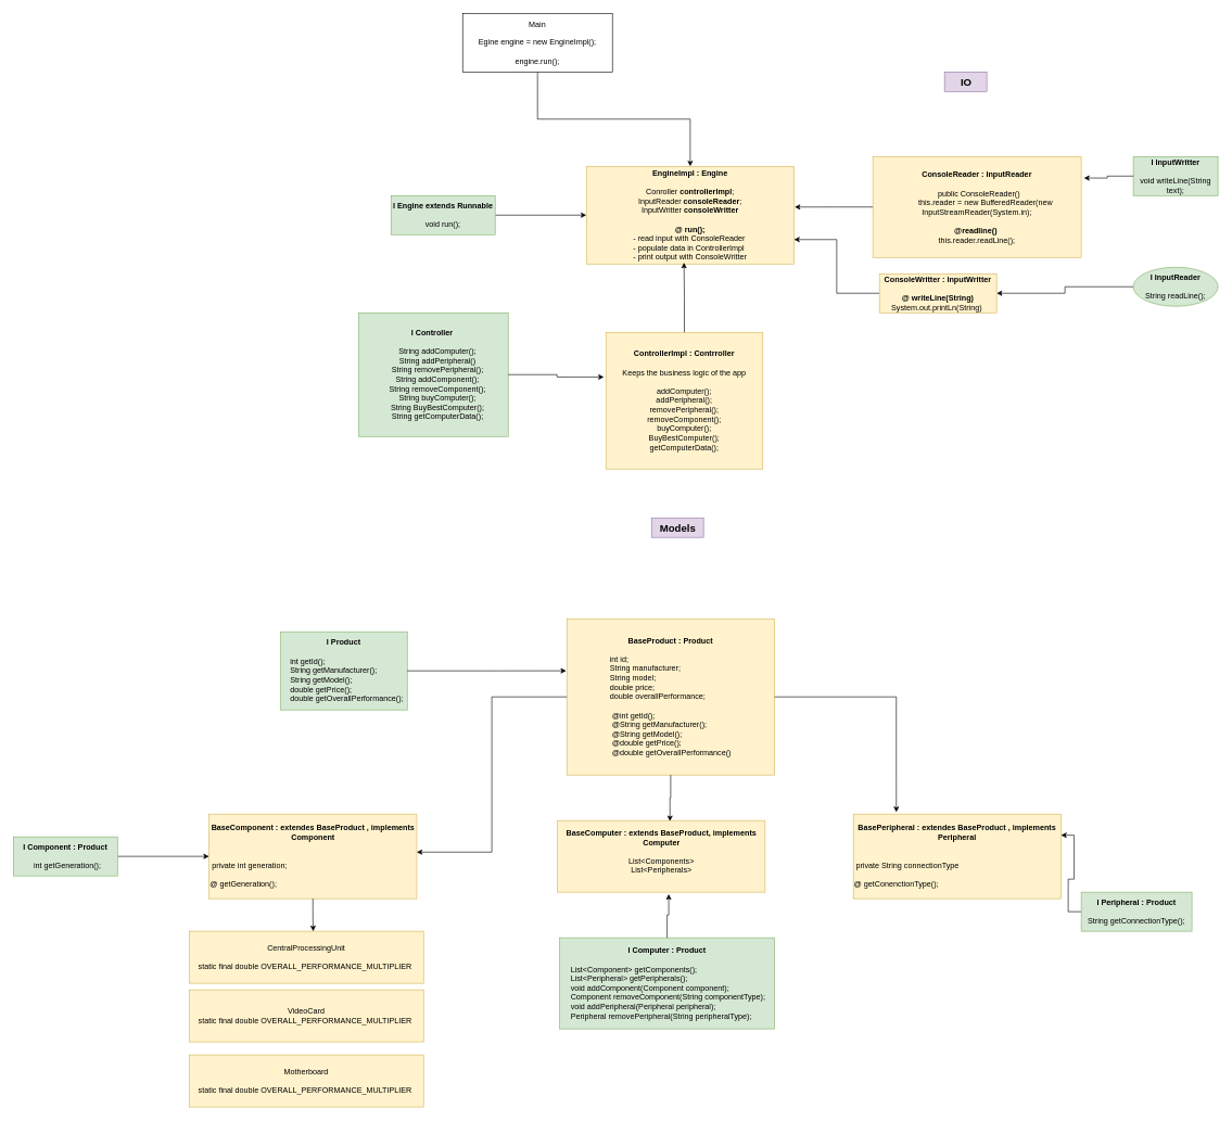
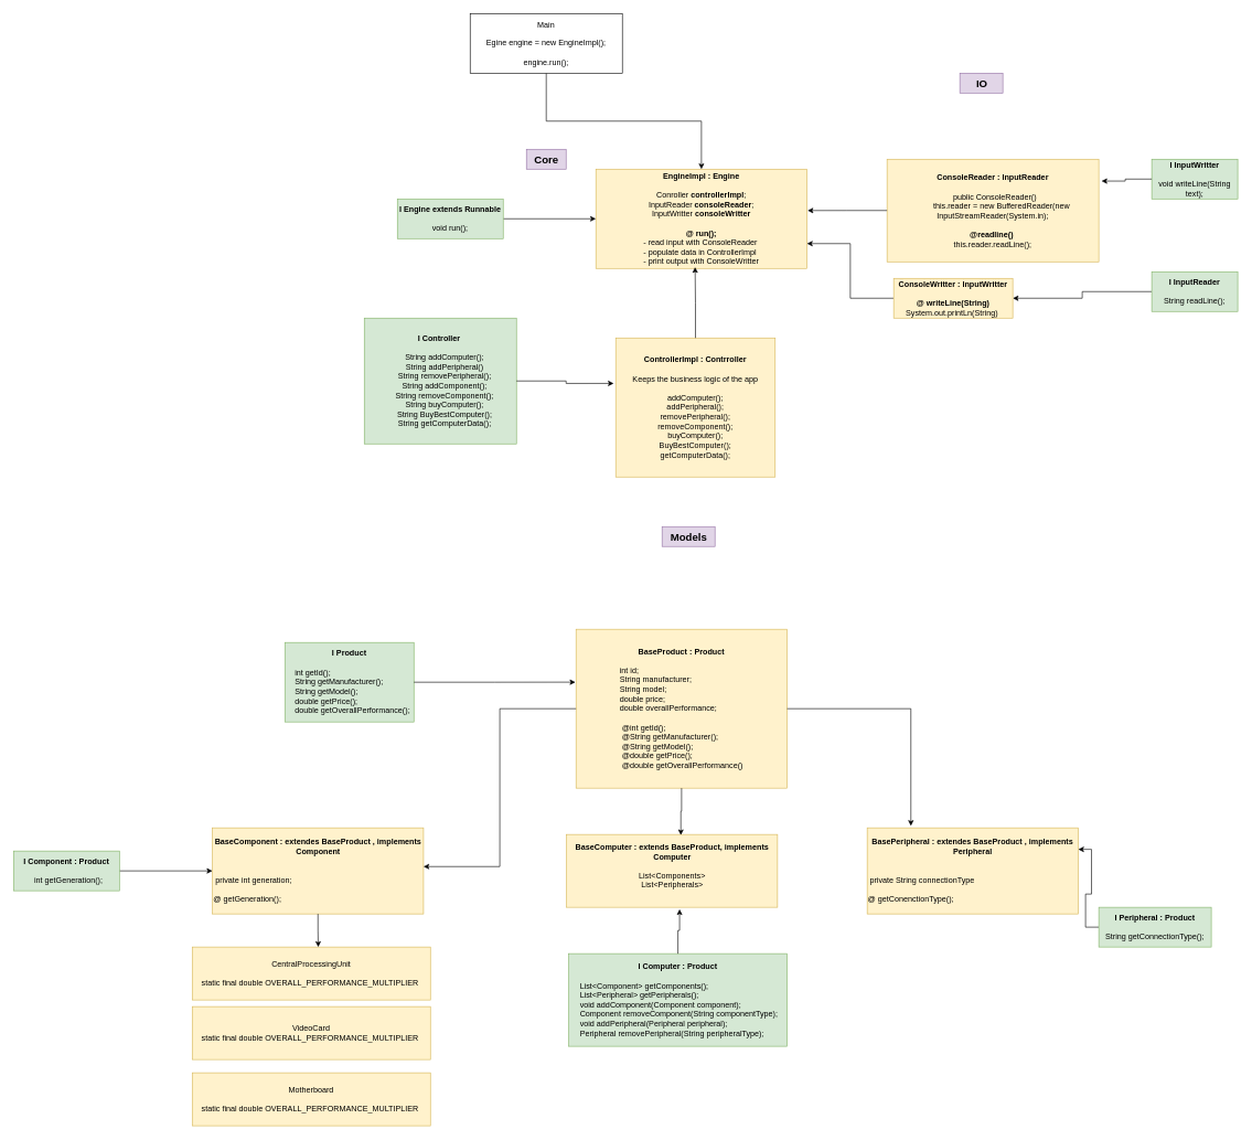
  <mxCell id="0" />
  <mxCell id="1" parent="0" />
  <mxCell id="2" style="edgeStyle=orthogonalEdgeStyle;rounded=0;orthogonalLoop=1;jettySize=auto;html=1;entryX=0;entryY=0.5;entryDx=0;entryDy=0;" edge="1" parent="1" source="3" target="4"><mxGeometry relative="1" as="geometry"><mxPoint x="820" y="300" as="targetPoint" /></mxGeometry></mxCell>
  <mxCell id="3" value="&lt;b&gt;I Engine extends Runnable&lt;br&gt;&lt;/b&gt;&lt;br&gt;void run();" style="whiteSpace=wrap;html=1;fillColor=#d5e8d4;strokeColor=#82b366;" vertex="1" parent="1"><mxGeometry x="600" y="300" width="160" height="60" as="geometry" /></mxCell>
  <mxCell id="4" value="&lt;b&gt;EngineImpl : Engine&lt;br&gt;&lt;/b&gt;&lt;br&gt;Conroller &lt;b&gt;controllerImpl&lt;/b&gt;;&lt;br&gt;InputReader &lt;b&gt;consoleReader&lt;/b&gt;;&lt;br&gt;InputWritter &lt;b&gt;consoleWritter&lt;/b&gt;&lt;br&gt;&lt;br&gt;&lt;b&gt;@ run();&lt;br&gt;&lt;div style=&quot;text-align: left;&quot;&gt;&lt;span style=&quot;background-color: initial; font-weight: normal;&quot;&gt;- read input with ConsoleReader&lt;/span&gt;&lt;/div&gt;&lt;/b&gt;&lt;div style=&quot;text-align: left;&quot;&gt;&lt;span style=&quot;background-color: initial;&quot;&gt;- populate data in ControllerImpl&lt;/span&gt;&lt;/div&gt;&lt;div style=&quot;text-align: left;&quot;&gt;&lt;span style=&quot;background-color: initial;&quot;&gt;- print output with ConsoleWritter&lt;/span&gt;&lt;/div&gt;" style="whiteSpace=wrap;html=1;fillColor=#fff2cc;strokeColor=#d6b656;" vertex="1" parent="1"><mxGeometry x="900" y="255" width="319" height="150" as="geometry" /></mxCell>
+ <mxCell id="5" value="&lt;font style=&quot;font-size: 16px;&quot;&gt;&lt;b&gt;Core&lt;/b&gt;&lt;/font&gt;" style="text;html=1;align=center;verticalAlign=middle;resizable=0;points=[];autosize=1;strokeColor=#9673a6;fillColor=#e1d5e7;" vertex="1" parent="1"><mxGeometry x="795" y="225" width="60" height="30" as="geometry" /></mxCell>
  <mxCell id="6" style="edgeStyle=orthogonalEdgeStyle;rounded=0;orthogonalLoop=1;jettySize=auto;html=1;entryX=0.5;entryY=0;entryDx=0;entryDy=0;" edge="1" parent="1" source="7" target="4"><mxGeometry relative="1" as="geometry" /></mxCell>
  <mxCell id="7" value="Main&lt;br&gt;&lt;br&gt;Egine engine = new EngineImpl();&lt;br&gt;&lt;br&gt;engine.run();" style="whiteSpace=wrap;html=1;" vertex="1" parent="1"><mxGeometry x="710" y="20" width="230" height="90" as="geometry" /></mxCell>
  <mxCell id="8" value="&lt;b&gt;ControllerImpl : Contrroller&lt;br&gt;&lt;/b&gt;&lt;br&gt;Keeps the business logic of the app&lt;br&gt;&lt;div&gt;&lt;br&gt;&lt;/div&gt;&lt;div&gt;&lt;div&gt;addComputer();&lt;/div&gt;&lt;div&gt;addPeripheral();&lt;/div&gt;&lt;div&gt;removePeripheral();&lt;/div&gt;&lt;div&gt;removeComponent();&lt;/div&gt;&lt;div&gt;buyComputer();&lt;/div&gt;&lt;div&gt;BuyBestComputer();&lt;/div&gt;&lt;div&gt;getComputerData();&lt;/div&gt;&lt;/div&gt;" style="whiteSpace=wrap;html=1;fillColor=#fff2cc;strokeColor=#d6b656;" vertex="1" parent="1"><mxGeometry x="930" y="510" width="241" height="210" as="geometry" /></mxCell>
  <mxCell id="9" value="&lt;b&gt;I Controller&amp;nbsp;&lt;br&gt;&lt;/b&gt;&lt;br&gt;&lt;div&gt;&amp;nbsp; &amp;nbsp; String addComputer();&lt;/div&gt;&lt;div&gt;&amp;nbsp; &amp;nbsp; String addPeripheral()&lt;/div&gt;&lt;div&gt;&amp;nbsp; &amp;nbsp; String removePeripheral();&lt;/div&gt;&lt;div&gt;&amp;nbsp; &amp;nbsp; String addComponent();&lt;/div&gt;&lt;div&gt;&amp;nbsp; &amp;nbsp; String removeComponent();&lt;/div&gt;&lt;div&gt;&amp;nbsp; &amp;nbsp; String buyComputer();&lt;/div&gt;&lt;div&gt;&amp;nbsp; &amp;nbsp; String BuyBestComputer();&lt;/div&gt;&lt;div&gt;&amp;nbsp; &amp;nbsp; String getComputerData();&lt;/div&gt;" style="whiteSpace=wrap;html=1;fillColor=#d5e8d4;strokeColor=#82b366;" vertex="1" parent="1"><mxGeometry x="550" y="480" width="230" height="190" as="geometry" /></mxCell>
  <mxCell id="10" style="edgeStyle=orthogonalEdgeStyle;rounded=0;orthogonalLoop=1;jettySize=auto;html=1;entryX=-0.013;entryY=0.327;entryDx=0;entryDy=0;entryPerimeter=0;" edge="1" parent="1" source="9" target="8"><mxGeometry relative="1" as="geometry" /></mxCell>
  <mxCell id="11" value="&lt;b style=&quot;font-size: 16px;&quot;&gt;IO&lt;/b&gt;" style="text;html=1;align=center;verticalAlign=middle;resizable=0;points=[];autosize=1;strokeColor=#9673a6;fillColor=#e1d5e7;fontSize=16;" vertex="1" parent="1"><mxGeometry x="1450" y="110" width="65" height="30" as="geometry" /></mxCell>
  <mxCell id="12" style="edgeStyle=orthogonalEdgeStyle;rounded=0;orthogonalLoop=1;jettySize=auto;html=1;entryX=1;entryY=0.5;entryDx=0;entryDy=0;" edge="1" parent="1" source="13" target="17"><mxGeometry relative="1" as="geometry" /></mxCell>
- <mxCell id="13" value="&lt;b&gt;I InputReader&lt;br&gt;&lt;/b&gt;&lt;br&gt;String readLine();" style="ellipse;whiteSpace=wrap;html=1;fillColor=#d5e8d4;strokeColor=#82b366;" vertex="1" parent="1"><mxGeometry x="1740" y="410" width="130" height="60" as="geometry" /></mxCell>
+ <mxCell id="13" value="&lt;b&gt;I InputReader&lt;br&gt;&lt;/b&gt;&lt;br&gt;String readLine();" style="whiteSpace=wrap;html=1;fillColor=#d5e8d4;strokeColor=#82b366;" vertex="1" parent="1"><mxGeometry x="1740" y="410" width="130" height="60" as="geometry" /></mxCell>
  <mxCell id="14" value="&lt;b&gt;I InputWritter&lt;br&gt;&lt;/b&gt;&lt;br&gt;void writeLine(String text);" style="whiteSpace=wrap;html=1;fillColor=#d5e8d4;strokeColor=#82b366;" vertex="1" parent="1"><mxGeometry x="1740" y="240" width="130" height="60" as="geometry" /></mxCell>
  <mxCell id="15" value="&lt;b&gt;ConsoleReader : InputReader&lt;/b&gt;&lt;br&gt;&lt;br&gt;&lt;div style=&quot;&quot;&gt;&amp;nbsp; &amp;nbsp;public ConsoleReader()&amp;nbsp;&lt;/div&gt;&lt;div style=&quot;&quot;&gt;&amp;nbsp; &amp;nbsp; &amp;nbsp; &amp;nbsp; this.reader = new BufferedReader(new InputStreamReader(System.in);&lt;/div&gt;&lt;br&gt;&lt;b&gt;@readline()&amp;nbsp;&lt;br&gt;&lt;/b&gt;this.reader.readLine();" style="whiteSpace=wrap;html=1;fillColor=#fff2cc;strokeColor=#d6b656;" vertex="1" parent="1"><mxGeometry x="1340" y="240" width="320" height="155" as="geometry" /></mxCell>
  <mxCell id="16" style="edgeStyle=orthogonalEdgeStyle;rounded=0;orthogonalLoop=1;jettySize=auto;html=1;entryX=1;entryY=0.75;entryDx=0;entryDy=0;" edge="1" parent="1" source="17" target="4"><mxGeometry relative="1" as="geometry" /></mxCell>
  <mxCell id="17" value="&lt;b&gt;ConsoleWritter : InputWritter&lt;/b&gt;&lt;br&gt;&lt;br&gt;&lt;b&gt;@ writeLine(String)&lt;/b&gt; System.out.printLn(String)&amp;nbsp;" style="whiteSpace=wrap;html=1;fillColor=#fff2cc;strokeColor=#d6b656;" vertex="1" parent="1"><mxGeometry x="1350" y="420" width="180" height="60" as="geometry" /></mxCell>
  <mxCell id="18" value="Models" style="text;html=1;align=center;verticalAlign=middle;resizable=0;points=[];autosize=1;strokeColor=#9673a6;fillColor=#e1d5e7;fontSize=16;fontStyle=1" vertex="1" parent="1"><mxGeometry x="1000" y="795" width="80" height="30" as="geometry" /></mxCell>
  <mxCell id="19" style="edgeStyle=orthogonalEdgeStyle;rounded=0;orthogonalLoop=1;jettySize=auto;html=1;entryX=1.003;entryY=0.417;entryDx=0;entryDy=0;entryPerimeter=0;" edge="1" parent="1" source="15" target="4"><mxGeometry relative="1" as="geometry" /></mxCell>
  <mxCell id="20" style="edgeStyle=orthogonalEdgeStyle;rounded=0;orthogonalLoop=1;jettySize=auto;html=1;entryX=1.013;entryY=0.213;entryDx=0;entryDy=0;entryPerimeter=0;" edge="1" parent="1" source="14" target="15"><mxGeometry relative="1" as="geometry" /></mxCell>
  <mxCell id="21" style="edgeStyle=orthogonalEdgeStyle;rounded=0;orthogonalLoop=1;jettySize=auto;html=1;entryX=0.47;entryY=0.987;entryDx=0;entryDy=0;entryPerimeter=0;" edge="1" parent="1" source="8" target="4"><mxGeometry relative="1" as="geometry" /></mxCell>
  <mxCell id="22" value="&lt;b&gt;I Computer : Product&lt;br&gt;&lt;/b&gt;&lt;br&gt;&lt;div style=&quot;text-align: left;&quot;&gt;&amp;nbsp;List&amp;lt;Component&amp;gt; getComponents();&lt;/div&gt;&lt;div style=&quot;text-align: left;&quot;&gt;&lt;span style=&quot;background-color: initial;&quot;&gt;&amp;nbsp;List&amp;lt;Peripheral&amp;gt; getPeripherals();&lt;/span&gt;&lt;/div&gt;&lt;div style=&quot;text-align: left;&quot;&gt;&amp;nbsp;void addComponent(Component component);&lt;/div&gt;&lt;div style=&quot;text-align: left;&quot;&gt;&amp;nbsp;Component removeComponent(String componentType);&lt;/div&gt;&lt;div style=&quot;text-align: left;&quot;&gt;&amp;nbsp;void addPeripheral(Peripheral peripheral);&lt;/div&gt;&lt;div style=&quot;text-align: left;&quot;&gt;&amp;nbsp;Peripheral removePeripheral(String peripheralType);&lt;/div&gt;" style="whiteSpace=wrap;html=1;fillColor=#d5e8d4;strokeColor=#82b366;" vertex="1" parent="1"><mxGeometry x="859" y="1440" width="330" height="140" as="geometry" /></mxCell>
  <mxCell id="23" style="edgeStyle=orthogonalEdgeStyle;rounded=0;orthogonalLoop=1;jettySize=auto;html=1;entryX=0;entryY=0.5;entryDx=0;entryDy=0;" edge="1" parent="1" source="24" target="31"><mxGeometry relative="1" as="geometry" /></mxCell>
  <mxCell id="24" value="&lt;b&gt;I Component : Product&lt;br&gt;&lt;/b&gt;&lt;div&gt;&lt;br&gt;&lt;/div&gt;&lt;div&gt;&amp;nbsp; int getGeneration();&lt;br&gt;&lt;/div&gt;" style="whiteSpace=wrap;html=1;fillColor=#d5e8d4;strokeColor=#82b366;" vertex="1" parent="1"><mxGeometry x="20" y="1285" width="160" height="60" as="geometry" /></mxCell>
  <mxCell id="25" style="edgeStyle=orthogonalEdgeStyle;rounded=0;orthogonalLoop=1;jettySize=auto;html=1;entryX=1;entryY=0.25;entryDx=0;entryDy=0;" edge="1" parent="1" source="26" target="36"><mxGeometry relative="1" as="geometry" /></mxCell>
  <mxCell id="26" value="&lt;b&gt;I Peripheral : Product&lt;br&gt;&lt;/b&gt;&lt;br&gt;String getConnectionType();" style="whiteSpace=wrap;html=1;fillColor=#d5e8d4;strokeColor=#82b366;" vertex="1" parent="1"><mxGeometry x="1660" y="1370" width="170" height="60" as="geometry" /></mxCell>
  <mxCell id="27" value="&lt;b&gt;I Product&lt;br&gt;&lt;br&gt;&lt;/b&gt;&lt;div&gt;&lt;div style=&quot;text-align: left;&quot;&gt;&amp;nbsp; &amp;nbsp;int getId();&lt;/div&gt;&lt;div style=&quot;text-align: left;&quot;&gt;&amp;nbsp; &amp;nbsp;String getManufacturer();&lt;/div&gt;&lt;div style=&quot;text-align: left;&quot;&gt;&amp;nbsp; &amp;nbsp;String getModel();&lt;/div&gt;&lt;div style=&quot;text-align: left;&quot;&gt;&amp;nbsp; &amp;nbsp;double getPrice();&lt;/div&gt;&lt;div style=&quot;text-align: left;&quot;&gt;&amp;nbsp; &amp;nbsp;double getOverallPerformance();&lt;/div&gt;&lt;/div&gt;" style="whiteSpace=wrap;html=1;fillColor=#d5e8d4;strokeColor=#82b366;" vertex="1" parent="1"><mxGeometry x="430" y="970" width="195" height="120" as="geometry" /></mxCell>
  <mxCell id="28" value="&lt;b&gt;BaseProduct : Product&lt;/b&gt;&lt;br&gt;&lt;br&gt;&lt;div style=&quot;text-align: left;&quot;&gt;int id;&lt;/div&gt;&lt;div style=&quot;text-align: left;&quot;&gt;String manufacturer;&lt;/div&gt;&lt;div style=&quot;text-align: left;&quot;&gt;String model;&lt;/div&gt;&lt;div style=&quot;text-align: left;&quot;&gt;double price;&lt;/div&gt;&lt;div style=&quot;text-align: left;&quot;&gt;double overallPerformance;&lt;/div&gt;&lt;br&gt;&lt;div style=&quot;border-color: var(--border-color); text-align: left;&quot;&gt;&amp;nbsp;@int getId();&lt;/div&gt;&lt;div style=&quot;border-color: var(--border-color); text-align: left;&quot;&gt;&amp;nbsp;@String getManufacturer();&lt;/div&gt;&lt;div style=&quot;border-color: var(--border-color); text-align: left;&quot;&gt;&amp;nbsp;@String getModel();&lt;/div&gt;&lt;div style=&quot;border-color: var(--border-color); text-align: left;&quot;&gt;&amp;nbsp;@double getPrice();&lt;/div&gt;&lt;div style=&quot;border-color: var(--border-color); text-align: left;&quot;&gt;&amp;nbsp;@double getOverallPerformance()&lt;/div&gt;" style="whiteSpace=wrap;html=1;fillColor=#fff2cc;strokeColor=#d6b656;" vertex="1" parent="1"><mxGeometry x="870" y="950" width="319" height="240" as="geometry" /></mxCell>
  <mxCell id="29" style="edgeStyle=orthogonalEdgeStyle;rounded=0;orthogonalLoop=1;jettySize=auto;html=1;entryX=-0.003;entryY=0.333;entryDx=0;entryDy=0;entryPerimeter=0;" edge="1" parent="1" source="27" target="28"><mxGeometry relative="1" as="geometry" /></mxCell>
  <mxCell id="30" value="CentralProcessingUnit&lt;br&gt;&lt;br&gt;static final double OVERALL_PERFORMANCE_MULTIPLIER&amp;nbsp;&lt;br&gt;&lt;span class=&quot;CodeChar&quot;&gt;&lt;/span&gt;&lt;span style=&quot;font-size:11.0pt;line-height:115%;font-family:&amp;quot;Calibri&amp;quot;,sans-serif;&lt;br/&gt;mso-ascii-theme-font:minor-latin;mso-fareast-font-family:Calibri;mso-fareast-theme-font:&lt;br/&gt;minor-latin;mso-hansi-theme-font:minor-latin;mso-bidi-font-family:Arial;&lt;br/&gt;mso-bidi-theme-font:minor-bidi;mso-ansi-language:EN-US;mso-fareast-language:&lt;br/&gt;EN-US;mso-bidi-language:AR-SA&quot;&gt;&lt;/span&gt;" style="whiteSpace=wrap;html=1;fillColor=#fff2cc;strokeColor=#d6b656;" vertex="1" parent="1"><mxGeometry x="290" y="1430" width="360" height="80" as="geometry" /></mxCell>
  <mxCell id="31" value="&lt;b&gt;BaseComponent : extendes BaseProduct , implements Component&lt;/b&gt;&lt;br&gt;&lt;br&gt;&lt;br&gt;&lt;div style=&quot;border-color: var(--border-color); text-align: left;&quot;&gt;&amp;nbsp;private int generation;&lt;br&gt;&lt;/div&gt;&lt;div style=&quot;border-color: var(--border-color); text-align: left;&quot;&gt;&lt;br&gt;&lt;/div&gt;&lt;div style=&quot;border-color: var(--border-color); text-align: left;&quot;&gt;@ getGeneration();&lt;/div&gt;" style="whiteSpace=wrap;html=1;fillColor=#fff2cc;strokeColor=#d6b656;" vertex="1" parent="1"><mxGeometry x="320.5" y="1250" width="319" height="130" as="geometry" /></mxCell>
  <mxCell id="32" style="edgeStyle=orthogonalEdgeStyle;rounded=0;orthogonalLoop=1;jettySize=auto;html=1;entryX=1;entryY=0.45;entryDx=0;entryDy=0;entryPerimeter=0;" edge="1" parent="1" source="28" target="31"><mxGeometry relative="1" as="geometry" /></mxCell>
  <mxCell id="33" style="edgeStyle=orthogonalEdgeStyle;rounded=0;orthogonalLoop=1;jettySize=auto;html=1;entryX=0.529;entryY=0;entryDx=0;entryDy=0;entryPerimeter=0;" edge="1" parent="1" source="31" target="30"><mxGeometry relative="1" as="geometry" /></mxCell>
  <mxCell id="34" value="Motherboard&lt;br&gt;&lt;br&gt;static final double OVERALL_PERFORMANCE_MULTIPLIER&amp;nbsp;&lt;br&gt;&lt;span class=&quot;CodeChar&quot;&gt;&lt;/span&gt;&lt;span style=&quot;font-size:11.0pt;line-height:115%;font-family:&amp;quot;Calibri&amp;quot;,sans-serif;&lt;br/&gt;mso-ascii-theme-font:minor-latin;mso-fareast-font-family:Calibri;mso-fareast-theme-font:&lt;br/&gt;minor-latin;mso-hansi-theme-font:minor-latin;mso-bidi-font-family:Arial;&lt;br/&gt;mso-bidi-theme-font:minor-bidi;mso-ansi-language:EN-US;mso-fareast-language:&lt;br/&gt;EN-US;mso-bidi-language:AR-SA&quot;&gt;&lt;/span&gt;" style="whiteSpace=wrap;html=1;fillColor=#fff2cc;strokeColor=#d6b656;" vertex="1" parent="1"><mxGeometry x="290" y="1620" width="360" height="80" as="geometry" /></mxCell>
  <mxCell id="35" value="VideoCard&lt;br&gt;static final double OVERALL_PERFORMANCE_MULTIPLIER&amp;nbsp;&lt;br&gt;&lt;span class=&quot;CodeChar&quot;&gt;&lt;/span&gt;&lt;span style=&quot;font-size:11.0pt;line-height:115%;font-family:&amp;quot;Calibri&amp;quot;,sans-serif;&lt;br/&gt;mso-ascii-theme-font:minor-latin;mso-fareast-font-family:Calibri;mso-fareast-theme-font:&lt;br/&gt;minor-latin;mso-hansi-theme-font:minor-latin;mso-bidi-font-family:Arial;&lt;br/&gt;mso-bidi-theme-font:minor-bidi;mso-ansi-language:EN-US;mso-fareast-language:&lt;br/&gt;EN-US;mso-bidi-language:AR-SA&quot;&gt;&lt;/span&gt;" style="whiteSpace=wrap;html=1;fillColor=#fff2cc;strokeColor=#d6b656;" vertex="1" parent="1"><mxGeometry x="290" y="1520" width="360" height="80" as="geometry" /></mxCell>
  <mxCell id="36" value="&lt;b&gt;BasePeripheral : extendes BaseProduct , implements Peripheral&lt;/b&gt;&lt;br&gt;&lt;br&gt;&lt;br&gt;&lt;div style=&quot;border-color: var(--border-color); text-align: left;&quot;&gt;&amp;nbsp;private String connectionType&lt;br&gt;&lt;/div&gt;&lt;div style=&quot;border-color: var(--border-color); text-align: left;&quot;&gt;&lt;br&gt;&lt;/div&gt;&lt;div style=&quot;border-color: var(--border-color); text-align: left;&quot;&gt;@ getConenctionType();&lt;/div&gt;" style="whiteSpace=wrap;html=1;fillColor=#fff2cc;strokeColor=#d6b656;" vertex="1" parent="1"><mxGeometry x="1310" y="1250" width="319" height="130" as="geometry" /></mxCell>
  <mxCell id="37" style="edgeStyle=orthogonalEdgeStyle;rounded=0;orthogonalLoop=1;jettySize=auto;html=1;entryX=0.207;entryY=-0.023;entryDx=0;entryDy=0;entryPerimeter=0;" edge="1" parent="1" source="28" target="36"><mxGeometry relative="1" as="geometry" /></mxCell>
  <mxCell id="38" value="&lt;b&gt;BaseComputer : extends BaseProduct, implements Computer&lt;/b&gt;&lt;br&gt;&lt;br&gt;List&amp;lt;Components&amp;gt;&lt;br&gt;List&amp;lt;Peripherals&amp;gt;&lt;br&gt;&lt;div style=&quot;border-color: var(--border-color); text-align: left;&quot;&gt;&lt;br&gt;&lt;/div&gt;" style="whiteSpace=wrap;html=1;fillColor=#fff2cc;strokeColor=#d6b656;" vertex="1" parent="1"><mxGeometry x="855.5" y="1260" width="319" height="110" as="geometry" /></mxCell>
  <mxCell id="39" style="edgeStyle=orthogonalEdgeStyle;rounded=0;orthogonalLoop=1;jettySize=auto;html=1;entryX=0.542;entryY=0.009;entryDx=0;entryDy=0;entryPerimeter=0;" edge="1" parent="1" source="28" target="38"><mxGeometry relative="1" as="geometry" /></mxCell>
  <mxCell id="40" style="edgeStyle=orthogonalEdgeStyle;rounded=0;orthogonalLoop=1;jettySize=auto;html=1;entryX=0.536;entryY=1.027;entryDx=0;entryDy=0;entryPerimeter=0;" edge="1" parent="1" source="22" target="38"><mxGeometry relative="1" as="geometry" /></mxCell>
